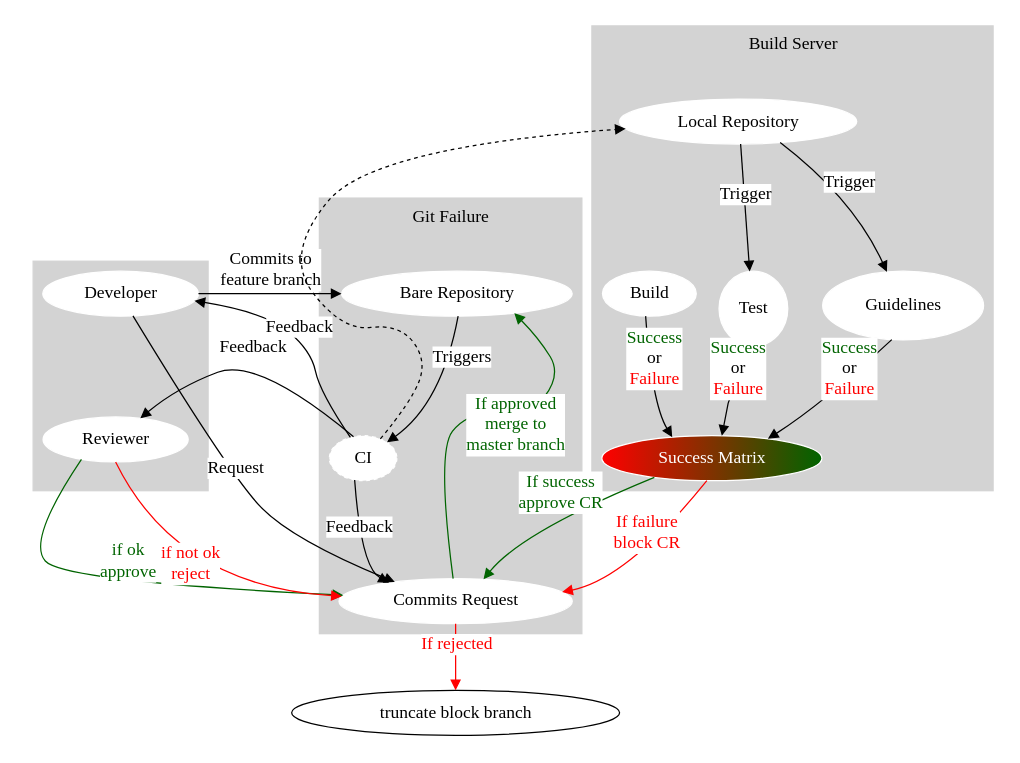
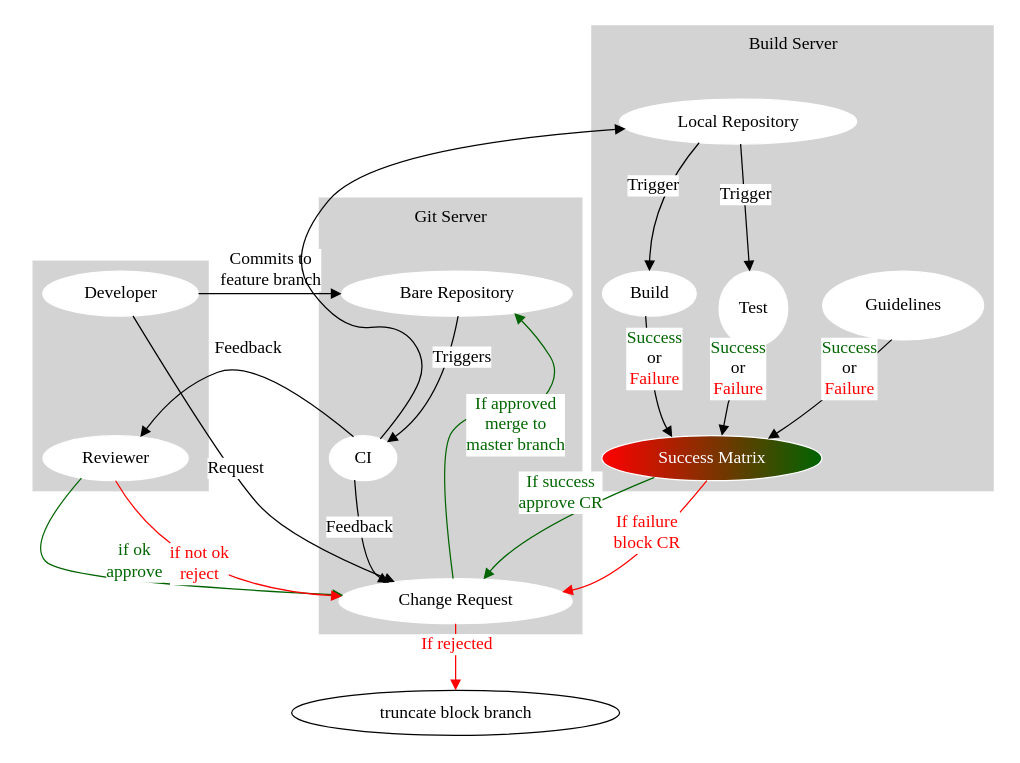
  <mxCell id="0" />
  <mxCell id="1" parent="0" />
  <mxCell id="2" value="" style="verticalAlign=top;html=1;rounded=0;labelBackgroundColor=none;strokeColor=lightgrey;fillColor=lightgrey;strokeWidth=1;dashed=0;" parent="1" vertex="1"><mxGeometry x="26" y="208.25" width="140" height="183.63" as="geometry" /></mxCell>
- <mxCell id="3" value="&lt;font style='font-size: 14.0px;' face='Times,serif' color='#000000'&gt;Git Failure&lt;/font&gt;" style="verticalAlign=top;html=1;rounded=0;labelBackgroundColor=none;strokeColor=lightgrey;fillColor=lightgrey;strokeWidth=1;dashed=0;" parent="1" vertex="1"><mxGeometry x="255" y="157.75" width="210" height="348.5" as="geometry" /></mxCell>
+ <mxCell id="3" value="&lt;font style='font-size: 14.0px;' face='Times,serif' color='#000000'&gt;Git Server&lt;/font&gt;" style="verticalAlign=top;html=1;rounded=0;labelBackgroundColor=none;strokeColor=lightgrey;fillColor=lightgrey;strokeWidth=1;dashed=0;" parent="1" vertex="1"><mxGeometry x="255" y="157.75" width="210" height="348.5" as="geometry" /></mxCell>
  <mxCell id="4" value="&lt;font style='font-size: 14.0px;' face='Times,serif' color='#000000'&gt;Build Server&lt;/font&gt;" style="verticalAlign=top;html=1;rounded=0;labelBackgroundColor=none;strokeColor=lightgrey;fillColor=lightgrey;strokeWidth=1;dashed=0;" parent="1" vertex="1"><mxGeometry x="473" y="20" width="321" height="371.88" as="geometry" /></mxCell>
  <mxCell id="5" value="&lt;font style='font-size: 14.0px;' face='Times,serif' color='#000000'&gt;Developer&lt;/font&gt;" style="ellipse;verticalAlign=middle;html=1;rounded=0;labelBackgroundColor=none;strokeColor=white;fillColor=white;strokeWidth=1;dashed=0;" parent="1" vertex="1"><mxGeometry x="33.74" y="216.25" width="124.52" height="36" as="geometry" /></mxCell>
- <mxCell id="6" value="&lt;font style='font-size: 14.0px;' face='Times,serif' color='#000000'&gt;Reviewer&lt;/font&gt;" style="ellipse;verticalAlign=middle;html=1;rounded=0;labelBackgroundColor=none;strokeColor=white;fillColor=white;strokeWidth=1;dashed=0;" parent="1" vertex="1"><mxGeometry x="33.95" y="332.88" width="116.1" height="36" as="geometry" /></mxCell>
+ <mxCell id="6" value="&lt;font style='font-size: 14.0px;' face='Times,serif' color='#000000'&gt;Reviewer&lt;/font&gt;" style="ellipse;verticalAlign=middle;html=1;rounded=0;labelBackgroundColor=none;strokeColor=white;fillColor=white;strokeWidth=1;dashed=0;" parent="1" vertex="1"><mxGeometry x="33.95" y="347.88" width="116.1" height="36" as="geometry" /></mxCell>
  <mxCell id="7" value="&lt;font style='font-size: 14.0px;' face='Times,serif' color='#000000'&gt;Bare Repository&lt;/font&gt;" style="ellipse;verticalAlign=middle;html=1;rounded=0;labelBackgroundColor=none;strokeColor=white;fillColor=white;strokeWidth=1;dashed=0;" parent="1" vertex="1"><mxGeometry x="272.76" y="216.25" width="184.48" height="36" as="geometry" /></mxCell>
- <mxCell id="8" value="&lt;font style='font-size: 14.0px;' face='Times,serif' color='#000000'&gt;Commits Request&lt;/font&gt;" style="ellipse;verticalAlign=middle;html=1;rounded=0;labelBackgroundColor=none;strokeColor=white;fillColor=white;strokeWidth=1;dashed=0;" parent="1" vertex="1"><mxGeometry x="270.7" y="462.25" width="186.6" height="36" as="geometry" /></mxCell>
- <mxCell id="9" value="&lt;font style='font-size: 14.0px;' face='Times,serif' color='#000000'&gt;CI&lt;/font&gt;" style="ellipse;verticalAlign=middle;html=1;rounded=0;labelBackgroundColor=none;strokeColor=white;fillColor=white;strokeWidth=1;dashed=1;" parent="1" vertex="1"><mxGeometry x="263" y="347.88" width="54" height="36" as="geometry" /></mxCell>
+ <mxCell id="8" value="&lt;font style='font-size: 14.0px;' face='Times,serif' color='#000000'&gt;Change Request&lt;/font&gt;" style="ellipse;verticalAlign=middle;html=1;rounded=0;labelBackgroundColor=none;strokeColor=white;fillColor=white;strokeWidth=1;dashed=0;" parent="1" vertex="1"><mxGeometry x="270.7" y="462.25" width="186.6" height="36" as="geometry" /></mxCell>
+ <mxCell id="9" value="&lt;font style='font-size: 14.0px;' face='Times,serif' color='#000000'&gt;CI&lt;/font&gt;" style="ellipse;verticalAlign=middle;html=1;rounded=0;labelBackgroundColor=none;strokeColor=white;fillColor=white;strokeWidth=1;dashed=0;" parent="1" vertex="1"><mxGeometry x="263" y="347.88" width="54" height="36" as="geometry" /></mxCell>
  <mxCell id="10" value="&lt;font style='font-size: 14.0px;' face='Times,serif' color='#000000'&gt;Local Repository&lt;/font&gt;" style="ellipse;verticalAlign=middle;html=1;rounded=0;labelBackgroundColor=none;strokeColor=white;fillColor=white;strokeWidth=1;dashed=0;" parent="1" vertex="1"><mxGeometry x="495.12" y="78.5" width="189.76" height="36" as="geometry" /></mxCell>
  <mxCell id="11" value="&lt;font style='font-size: 14.0px;' face='Times,serif' color='#000000'&gt;truncate block branch&lt;/font&gt;" style="ellipse;verticalAlign=middle;html=1;rounded=0;labelBackgroundColor=none;strokeColor=black;fillColor=none;strokeWidth=1;dashed=0;" parent="1" vertex="1"><mxGeometry x="232.82" y="551.5" width="262.36" height="36" as="geometry" /></mxCell>
  <mxCell id="12" value="&lt;font style='font-size: 14.0px;' face='Times,serif' color='#000000'&gt;Build&lt;/font&gt;" style="ellipse;verticalAlign=middle;html=1;rounded=0;labelBackgroundColor=none;strokeColor=white;fillColor=white;strokeWidth=1;dashed=0;" parent="1" vertex="1"><mxGeometry x="481.47" y="216.25" width="75.06" height="36" as="geometry" /></mxCell>
  <mxCell id="13" value="&lt;font style='font-size: 14.0px;' face='Times,serif' color='#000000'&gt;Test&lt;/font&gt;" style="ellipse;verticalAlign=middle;html=1;rounded=0;labelBackgroundColor=none;strokeColor=white;fillColor=white;strokeWidth=1;dashed=0;" parent="1" vertex="1"><mxGeometry x="574.73" y="216.25" width="55" height="60" as="geometry" /></mxCell>
  <mxCell id="14" value="&lt;font style='font-size: 14.0px;' face='Times,serif' color='#000000'&gt;Guidelines&lt;/font&gt;" style="ellipse;verticalAlign=middle;html=1;rounded=0;labelBackgroundColor=none;strokeColor=white;fillColor=white;strokeWidth=1;dashed=0;" parent="1" vertex="1"><mxGeometry x="657.64" y="216.25" width="128.72" height="55" as="geometry" /></mxCell>
  <mxCell id="15" value="&lt;font style='font-size: 14.0px;' face='Times,serif' color='white'&gt;Success Matrix&lt;/font&gt;" style="ellipse;verticalAlign=middle;html=1;rounded=0;labelBackgroundColor=none;strokeColor=white;fillColor=darkgreen;strokeWidth=1;dashed=0;gradientColor=red;gradientDirection=west;" parent="1" vertex="1"><mxGeometry x="480.96" y="347.88" width="176.08" height="36" as="geometry" /></mxCell>
  <mxCell id="16" style="html=1;endArrow=block;dashed=0;endFill=1;startArrow=none;startFill=0;fillColor=black;strokeColor=black;strokeWidth=1;rounded=0;exitX=1.0;exitY=0.5;entryX=0.0;entryY=0.5;" parent="1" source="5" target="7" edge="1"><mxGeometry relative="1" as="geometry"><mxPoint x="158.73" y="234.25" as="sourcePoint" /><mxPoint x="261.18" y="234.25" as="targetPoint" /></mxGeometry></mxCell>
  <mxCell id="17" value="&lt;font style='font-size: 14.0px;' face='Times,serif' color='#000000'&gt;Commits to&lt;/font&gt;&lt;div&gt;&lt;font style='font-size: 14.0px;' face='Times,serif' color='#000000'&gt;feature branch&lt;/font&gt;&lt;/div&gt;" style="edgeLabel;html=1;align=center;verticalAlign=bottom;resizable=0;points=[];" parent="16" vertex="1" connectable="0"><mxGeometry relative="1" as="geometry" /></mxCell>
  <mxCell id="18" style="html=1;endArrow=block;dashed=0;endFill=1;startArrow=none;startFill=0;fillColor=black;strokeColor=black;strokeWidth=1;curved=1;exitX=0.582;exitY=1.0;entryX=0.191;entryY=0.0;" parent="1" source="5" target="8" edge="1"><mxGeometry relative="1" as="geometry"><mxPoint x="106.25" y="252.22" as="sourcePoint" /><mxPoint x="306.31" y="460.16" as="targetPoint" /><Array as="points"><mxPoint x="183.03" y="378.966" /><mxPoint x="233.435" y="431.129" /></Array></mxGeometry></mxCell>
  <mxCell id="19" value="&lt;font style='font-size: 14.0px;' face='Times,serif' color='#000000'&gt;Request&lt;/font&gt;" style="edgeLabel;html=1;align=center;verticalAlign=bottom;resizable=0;points=[];" parent="18" vertex="1" connectable="0"><mxGeometry relative="1" as="geometry" /></mxCell>
  <mxCell id="20" style="html=1;endArrow=block;dashed=0;endFill=1;startArrow=none;startFill=0;fillColor=darkgreen;strokeColor=darkgreen;strokeWidth=1;curved=1;exitX=0.232;exitY=1.0;entryX=0.0;entryY=0.361;" parent="1" source="6" target="8" edge="1"><mxGeometry relative="1" as="geometry"><mxPoint x="60.86" y="381.38" as="sourcePoint" /><mxPoint x="261.95" y="475.26" as="targetPoint" /><Array as="points"><mxPoint x="20.974" y="431.721" /><mxPoint x="50.483" y="464.496" /></Array></mxGeometry></mxCell>
  <mxCell id="21" value="&lt;font style='font-size: 14.0px;' face='Times,serif' color='darkgreen'&gt;if ok&lt;/font&gt;&lt;div&gt;&lt;font style='font-size: 14.0px;' face='Times,serif' color='darkgreen'&gt;approve&lt;/font&gt;&lt;/div&gt;" style="edgeLabel;html=1;align=center;verticalAlign=bottom;resizable=0;points=[];" parent="20" vertex="1" connectable="0"><mxGeometry relative="1" as="geometry" /></mxCell>
  <mxCell id="22" style="html=1;endArrow=block;dashed=0;endFill=1;startArrow=none;startFill=0;fillColor=red;strokeColor=red;strokeWidth=1;curved=1;exitX=0.497;exitY=1.0;entryX=0.0;entryY=0.384;" parent="1" source="6" target="8" edge="1"><mxGeometry relative="1" as="geometry"><mxPoint x="91.68" y="384.16" as="sourcePoint" /><mxPoint x="260.9" y="476.07" as="targetPoint" /><Array as="points"><mxPoint x="140.708" y="468.082" /></Array></mxGeometry></mxCell>
  <mxCell id="23" value="&lt;font style='font-size: 14.0px;' face='Times,serif' color='red'&gt;if not ok&lt;/font&gt;&lt;div&gt;&lt;font style='font-size: 14.0px;' face='Times,serif' color='red'&gt;reject&lt;/font&gt;&lt;/div&gt;" style="edgeLabel;html=1;align=center;verticalAlign=bottom;resizable=0;points=[];" parent="22" vertex="1" connectable="0"><mxGeometry relative="1" as="geometry" /></mxCell>
  <mxCell id="24" style="html=1;endArrow=block;dashed=0;endFill=1;startArrow=none;startFill=0;fillColor=black;strokeColor=black;strokeWidth=1;curved=1;exitX=0.508;exitY=1.0;entryX=1.0;entryY=0.0;" parent="1" source="7" target="9" edge="1"><mxGeometry relative="1" as="geometry"><mxPoint x="366.56" y="252.6" as="sourcePoint" /><mxPoint x="318.81" y="346.79" as="targetPoint" /><Array as="points"><mxPoint x="353" y="322" /></Array></mxGeometry></mxCell>
  <mxCell id="25" value="&lt;font style='font-size: 14.0px;' face='Times,serif' color='#000000'&gt;Triggers&lt;/font&gt;" style="edgeLabel;html=1;align=center;verticalAlign=bottom;resizable=0;points=[];" parent="24" vertex="1" connectable="0"><mxGeometry relative="1" as="geometry"><mxPoint x="14" y="-18" as="offset" /></mxGeometry></mxCell>
- <mxCell id="26" style="html=1;endArrow=block;dashed=0;endFill=1;startArrow=none;startFill=0;fillColor=black;strokeColor=black;strokeWidth=1;curved=1;exitX=0.285;exitY=0.0;entryX=1.0;entryY=0.675;" parent="1" source="9" target="5" edge="1"><mxGeometry relative="1" as="geometry"><mxPoint x="278.39" y="349.42" as="sourcePoint" /><mxPoint x="168.19" y="240.54" as="targetPoint" /><Array as="points"><mxPoint x="255.388" y="312.957" /><mxPoint x="248.434" y="279.764" /><mxPoint x="211.845" y="249.329" /></Array></mxGeometry></mxCell>
- <mxCell id="27" value="&lt;font style='font-size: 14.0px;' face='Times,serif' color='#000000'&gt;Feedback&lt;/font&gt;" style="edgeLabel;html=1;align=center;verticalAlign=bottom;resizable=0;points=[];" parent="26" vertex="1" connectable="0"><mxGeometry relative="1" as="geometry" /></mxCell>
  <mxCell id="28" style="html=1;endArrow=block;dashed=0;endFill=1;startArrow=none;startFill=0;fillColor=black;strokeColor=black;strokeWidth=1;curved=1;exitX=0.344;exitY=0.0;entryX=0.683;entryY=0.0;" parent="1" source="9" target="6" edge="1"><mxGeometry relative="1" as="geometry"><mxPoint x="281.6" y="348.47" as="sourcePoint" /><mxPoint x="113.28" y="339.55" as="targetPoint" /><Array as="points"><mxPoint x="205.968" y="284.929" /><mxPoint x="141.345" y="309.218" /></Array></mxGeometry></mxCell>
  <mxCell id="29" value="&lt;font style='font-size: 14.0px;' face='Times,serif' color='#000000'&gt;Feedback&lt;/font&gt;" style="edgeLabel;html=1;align=center;verticalAlign=bottom;resizable=0;points=[];" parent="28" vertex="1" connectable="0"><mxGeometry relative="1" as="geometry" /></mxCell>
  <mxCell id="30" style="html=1;endArrow=block;dashed=0;endFill=1;startArrow=none;startFill=0;fillColor=black;strokeColor=black;strokeWidth=1;curved=1;exitX=0.365;exitY=1.0;entryX=0.149;entryY=0.0;" parent="1" source="9" target="8" edge="1"><mxGeometry relative="1" as="geometry"><mxPoint x="282.73" y="383.44" as="sourcePoint" /><mxPoint x="298.48" y="459.98" as="targetPoint" /><Array as="points"><mxPoint x="288.338" y="453.106" /></Array></mxGeometry></mxCell>
  <mxCell id="31" value="&lt;font style='font-size: 14.0px;' face='Times,serif' color='#000000'&gt;Feedback&lt;/font&gt;" style="edgeLabel;html=1;align=center;verticalAlign=bottom;resizable=0;points=[];" parent="30" vertex="1" connectable="0"><mxGeometry relative="1" as="geometry" /></mxCell>
- <mxCell id="32" style="html=1;endArrow=block;dashed=1;endFill=1;startArrow=none;startFill=0;fillColor=black;strokeColor=black;strokeWidth=1;curved=1;exitX=0.811;exitY=0.0;entryX=0.0;entryY=0.667;" parent="1" source="9" target="10" edge="1"><mxGeometry relative="1" as="geometry"><mxPoint x="306.8" y="351.26" as="sourcePoint" /><mxPoint x="487.24" y="102.52" as="targetPoint" /><Array as="points"><mxPoint x="328.432" y="320.861" /><mxPoint x="341.154" y="287.609" /><mxPoint x="319.08" y="258.475" /><mxPoint x="272.92" y="264.025" /><mxPoint x="226.529" y="202.782" /><mxPoint x="297.775" y="117.16" /></Array></mxGeometry></mxCell>
+ <mxCell id="32" style="html=1;endArrow=block;dashed=0;endFill=1;startArrow=none;startFill=0;fillColor=black;strokeColor=black;strokeWidth=1;curved=1;exitX=0.811;exitY=0.0;entryX=0.0;entryY=0.667;" parent="1" source="9" target="10" edge="1"><mxGeometry relative="1" as="geometry"><mxPoint x="306.8" y="351.26" as="sourcePoint" /><mxPoint x="487.24" y="102.52" as="targetPoint" /><Array as="points"><mxPoint x="328.432" y="320.861" /><mxPoint x="341.154" y="287.609" /><mxPoint x="319.08" y="258.475" /><mxPoint x="272.92" y="264.025" /><mxPoint x="226.529" y="202.782" /><mxPoint x="297.775" y="117.16" /></Array></mxGeometry></mxCell>
  <mxCell id="33" style="html=1;endArrow=block;dashed=0;endFill=1;startArrow=none;startFill=0;fillColor=darkgreen;strokeColor=darkgreen;strokeWidth=1;curved=1;exitX=0.487;exitY=0.0;entryX=0.791;entryY=1.0;" parent="1" source="8" target="7" edge="1"><mxGeometry relative="1" as="geometry"><mxPoint x="361.6" y="461.97" as="sourcePoint" /><mxPoint x="418.71" y="256.58" as="targetPoint" /><Array as="points"><mxPoint x="348.729" y="360.842" /><mxPoint x="374.046" y="327.91" /><mxPoint x="421.731" y="334.125" /><mxPoint x="448.426" y="299.21" /><mxPoint x="431" y="270.25" /></Array></mxGeometry></mxCell>
  <mxCell id="34" value="&lt;font style='font-size: 14.0px;' face='Times,serif' color='darkgreen'&gt;If approved&lt;/font&gt;&lt;div&gt;&lt;font style='font-size: 14.0px;' face='Times,serif' color='darkgreen'&gt;merge to&lt;/font&gt;&lt;/div&gt;&lt;div&gt;&lt;font style='font-size: 14.0px;' face='Times,serif' color='darkgreen'&gt;master branch&lt;/font&gt;&lt;/div&gt;" style="edgeLabel;html=1;align=center;verticalAlign=bottom;resizable=0;points=[];" parent="33" vertex="1" connectable="0"><mxGeometry relative="1" as="geometry"><mxPoint x="32" y="37" as="offset" /></mxGeometry></mxCell>
  <mxCell id="35" style="html=1;endArrow=block;dashed=0;endFill=1;startArrow=none;startFill=0;fillColor=red;strokeColor=red;strokeWidth=1;rounded=0;exitX=0.5;exitY=1.0;entryX=0.5;entryY=0.0;" parent="1" source="8" target="11" edge="1"><mxGeometry relative="1" as="geometry"><mxPoint x="364" y="498.49" as="sourcePoint" /><mxPoint x="364" y="540" as="targetPoint" /></mxGeometry></mxCell>
  <mxCell id="36" value="&lt;font style='font-size: 14.0px;' face='Times,serif' color='red'&gt;If rejected&lt;/font&gt;" style="edgeLabel;html=1;align=center;verticalAlign=bottom;resizable=0;points=[];" parent="35" vertex="1" connectable="0"><mxGeometry relative="1" as="geometry" /></mxCell>
+ <mxCell id="37" style="html=1;endArrow=block;dashed=0;endFill=1;startArrow=none;startFill=0;fillColor=black;strokeColor=black;strokeWidth=1;curved=1;exitX=0.326;exitY=1.0;entryX=0.494;entryY=0.0;" parent="1" source="10" target="12" edge="1"><mxGeometry relative="1" as="geometry"><mxPoint x="556.95" y="113.85" as="sourcePoint" /><mxPoint x="518.53" y="204.76" as="targetPoint" /><Array as="points"><mxPoint x="520.525" y="158.672" /></Array></mxGeometry></mxCell>
+ <mxCell id="38" value="&lt;font style='font-size: 14.0px;' face='Times,serif' color='#000000'&gt;Trigger&lt;/font&gt;" style="edgeLabel;html=1;align=center;verticalAlign=bottom;resizable=0;points=[];" parent="37" vertex="1" connectable="0"><mxGeometry relative="1" as="geometry" /></mxCell>
  <mxCell id="39" style="html=1;endArrow=block;dashed=0;endFill=1;startArrow=none;startFill=0;fillColor=black;strokeColor=black;strokeWidth=1;rounded=0;exitX=0.511;exitY=1.0;entryX=0.445;entryY=0.0;" parent="1" source="10" target="13" edge="1"><mxGeometry relative="1" as="geometry"><mxPoint x="592.19" y="114.97" as="sourcePoint" /><mxPoint x="603.43" y="204.75" as="targetPoint" /></mxGeometry></mxCell>
  <mxCell id="40" value="&lt;font style='font-size: 14.0px;' face='Times,serif' color='#000000'&gt;Trigger&lt;/font&gt;" style="edgeLabel;html=1;align=center;verticalAlign=bottom;resizable=0;points=[];" parent="39" vertex="1" connectable="0"><mxGeometry relative="1" as="geometry" /></mxCell>
- <mxCell id="41" style="html=1;endArrow=block;dashed=0;endFill=1;startArrow=none;startFill=0;fillColor=black;strokeColor=black;strokeWidth=1;curved=1;exitX=0.691;exitY=1.0;entryX=0.394;entryY=0.0;" parent="1" source="10" target="14" edge="1"><mxGeometry relative="1" as="geometry"><mxPoint x="626.2" y="113.42" as="sourcePoint" /><mxPoint x="708.4" y="206.11" as="targetPoint" /><Array as="points"><mxPoint x="682.051" y="158.059" /></Array></mxGeometry></mxCell>
- <mxCell id="42" value="&lt;font style='font-size: 14.0px;' face='Times,serif' color='#000000'&gt;Trigger&lt;/font&gt;" style="edgeLabel;html=1;align=center;verticalAlign=bottom;resizable=0;points=[];" parent="41" vertex="1" connectable="0"><mxGeometry relative="1" as="geometry" /></mxCell>
  <mxCell id="43" style="html=1;endArrow=block;dashed=0;endFill=1;startArrow=none;startFill=0;fillColor=black;strokeColor=black;strokeWidth=1;curved=1;exitX=0.454;exitY=1.0;entryX=0.305;entryY=0.0;" parent="1" source="12" target="15" edge="1"><mxGeometry relative="1" as="geometry"><mxPoint x="515.53" y="252.45" as="sourcePoint" /><mxPoint x="534.64" y="340.76" as="targetPoint" /><Array as="points"><mxPoint x="521" y="322" /></Array></mxGeometry></mxCell>
  <mxCell id="44" value="&lt;font style='font-size: 14.0px;' face='Times,serif' color='darkgreen'&gt;Success&lt;/font&gt;&lt;div&gt;&lt;font style='font-size: 14.0px;' face='Times,serif' color='#000000'&gt;or&lt;/font&gt;&lt;/div&gt;&lt;div&gt;&lt;font style='font-size: 14.0px;' face='Times,serif' color='red'&gt;Failure&lt;/font&gt;&lt;/div&gt;" style="edgeLabel;html=1;align=center;verticalAlign=bottom;resizable=0;points=[];" parent="43" vertex="1" connectable="0"><mxGeometry relative="1" as="geometry"><mxPoint x="3" y="10" as="offset" /></mxGeometry></mxCell>
  <mxCell id="45" style="html=1;endArrow=block;dashed=0;endFill=1;startArrow=none;startFill=0;fillColor=black;strokeColor=black;strokeWidth=1;rounded=0;exitX=0.425;exitY=1.0;entryX=0.549;entryY=0.0;" parent="1" source="13" target="15" edge="1"><mxGeometry relative="1" as="geometry"><mxPoint x="602.18" y="252.23" as="sourcePoint" /><mxPoint x="577.58" y="336.78" as="targetPoint" /><Array as="points"><mxPoint x="582" y="322" /></Array></mxGeometry></mxCell>
  <mxCell id="46" value="&lt;font style='font-size: 14.0px;' face='Times,serif' color='darkgreen'&gt;Success&lt;/font&gt;&lt;div&gt;&lt;font style='font-size: 14.0px;' face='Times,serif' color='#000000'&gt;or&lt;/font&gt;&lt;/div&gt;&lt;div&gt;&lt;font style='font-size: 14.0px;' face='Times,serif' color='red'&gt;Failure&lt;/font&gt;&lt;/div&gt;" style="edgeLabel;html=1;align=center;verticalAlign=bottom;resizable=0;points=[];" parent="45" vertex="1" connectable="0"><mxGeometry relative="1" as="geometry"><mxPoint x="4" y="9" as="offset" /></mxGeometry></mxCell>
  <mxCell id="47" style="html=1;endArrow=block;dashed=0;endFill=1;startArrow=none;startFill=0;fillColor=black;strokeColor=black;strokeWidth=1;curved=1;exitX=0.428;exitY=1.0;entryX=0.796;entryY=0.0;" parent="1" source="14" target="15" edge="1"><mxGeometry relative="1" as="geometry"><mxPoint x="712.7" y="252.53" as="sourcePoint" /><mxPoint x="621.05" y="345.01" as="targetPoint" /><Array as="points"><mxPoint x="658" y="322" /></Array></mxGeometry></mxCell>
  <mxCell id="48" value="&lt;font style='font-size: 14.0px;' face='Times,serif' color='darkgreen'&gt;Success&lt;/font&gt;&lt;div&gt;&lt;font style='font-size: 14.0px;' face='Times,serif' color='#000000'&gt;or&lt;/font&gt;&lt;/div&gt;&lt;div&gt;&lt;font style='font-size: 14.0px;' face='Times,serif' color='red'&gt;Failure&lt;/font&gt;&lt;/div&gt;" style="edgeLabel;html=1;align=center;verticalAlign=bottom;resizable=0;points=[];" parent="47" vertex="1" connectable="0"><mxGeometry relative="1" as="geometry"><mxPoint x="12" y="6" as="offset" /></mxGeometry></mxCell>
  <mxCell id="49" style="html=1;endArrow=block;dashed=0;endFill=1;startArrow=none;startFill=0;fillColor=darkgreen;strokeColor=darkgreen;strokeWidth=1;curved=1;exitX=0.188;exitY=1.0;entryX=0.625;entryY=0.0;" parent="1" source="15" target="8" edge="1"><mxGeometry relative="1" as="geometry"><mxPoint x="514.14" y="380.35" as="sourcePoint" /><mxPoint x="387.41" y="454.09" as="targetPoint" /><Array as="points"><mxPoint x="417.12" y="424.602" /></Array></mxGeometry></mxCell>
  <mxCell id="50" value="&lt;font style='font-size: 14.0px;' face='Times,serif' color='darkgreen'&gt;If success&lt;/font&gt;&lt;div&gt;&lt;font style='font-size: 14.0px;' face='Times,serif' color='darkgreen'&gt;approve CR&lt;/font&gt;&lt;/div&gt;" style="edgeLabel;html=1;align=center;verticalAlign=bottom;resizable=0;points=[];" parent="49" vertex="1" connectable="0"><mxGeometry relative="1" as="geometry" /></mxCell>
  <mxCell id="51" style="html=1;endArrow=block;dashed=0;endFill=1;startArrow=none;startFill=0;fillColor=red;strokeColor=red;strokeWidth=1;curved=1;exitX=0.472;exitY=1.0;entryX=1.0;entryY=0.258;" parent="1" source="15" target="8" edge="1"><mxGeometry relative="1" as="geometry"><mxPoint x="564.06" y="384.18" as="sourcePoint" /><mxPoint x="463.31" y="471.55" as="targetPoint" /><Array as="points"><mxPoint x="501.525" y="462.401" /></Array></mxGeometry></mxCell>
  <mxCell id="52" value="&lt;font style='font-size: 14.0px;' face='Times,serif' color='red'&gt;If failure&lt;/font&gt;&lt;div&gt;&lt;font style='font-size: 14.0px;' face='Times,serif' color='red'&gt;block CR&lt;/font&gt;&lt;/div&gt;" style="edgeLabel;html=1;align=center;verticalAlign=bottom;resizable=0;points=[];" parent="51" vertex="1" connectable="0"><mxGeometry relative="1" as="geometry" /></mxCell>
